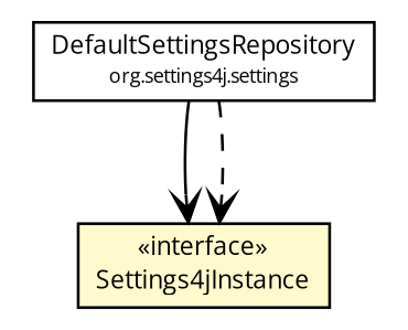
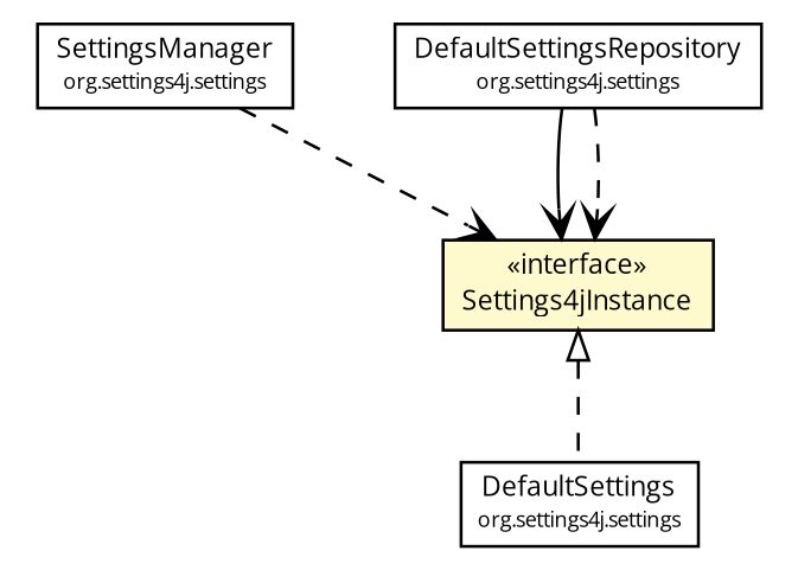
  digraph {
    fontname="Open Sans"
    nodesep=0.25
    ranksep=0.5
    node [fontcolor=black fontname="Open Sans" fontsize=9.0 shape=plaintext]
    edge [fontname="Open Sans" fontsize=10.0 headport=p labelfontname=arial labelfontsize=10 style=dashed tailport=p arrowhead=open color=black fontcolor=black]
    n1 [label=<<table title="org.settings4j.Settings4jInstance" border="0" cellborder="1" cellspacing="0" cellpadding="2" port="p" bgcolor="lemonChiffon" href="./Settings4jInstance.html"> 		<tr><td><table border="0" cellspacing="0" cellpadding="1"> <tr><td align="center" balign="center"> &#171;interface&#187; </td></tr> <tr><td align="center" balign="center"> Settings4jInstance </td></tr> 		</table></td></tr> 		</table>>]
+   n2 [label=<<table title="org.settings4j.settings.DefaultSettings" border="0" cellborder="1" cellspacing="0" cellpadding="2" port="p" href="./settings/DefaultSettings.html"> 		<tr><td><table border="0" cellspacing="0" cellpadding="1"> <tr><td align="center" balign="center"> DefaultSettings </td></tr> <tr><td align="center" balign="center"><font point-size="7.0"> org.settings4j.settings </font></td></tr> 		</table></td></tr> 		</table>>]
+   n3 [label=<<table title="org.settings4j.settings.SettingsManager" border="0" cellborder="1" cellspacing="0" cellpadding="2" port="p" href="./settings/SettingsManager.html"> 		<tr><td><table border="0" cellspacing="0" cellpadding="1"> <tr><td align="center" balign="center"> SettingsManager </td></tr> <tr><td align="center" balign="center"><font point-size="7.0"> org.settings4j.settings </font></td></tr> 		</table></td></tr> 		</table>>]
    n4 [label=<<table title="org.settings4j.settings.DefaultSettingsRepository" border="0" cellborder="1" cellspacing="0" cellpadding="2" port="p" href="./settings/DefaultSettingsRepository.html"> 		<tr><td><table border="0" cellspacing="0" cellpadding="1"> <tr><td align="center" balign="center"> DefaultSettingsRepository </td></tr> <tr><td align="center" balign="center"><font point-size="7.0"> org.settings4j.settings </font></td></tr> 		</table></td></tr> 		</table>>]
+   n1 -> n2 [arrowtail=empty dir=back fontsize=10 arrowhead="" color="" fontcolor=""]
+   n3 -> n1
    n4 -> n1 [style=""]
    n4 -> n1
  }
